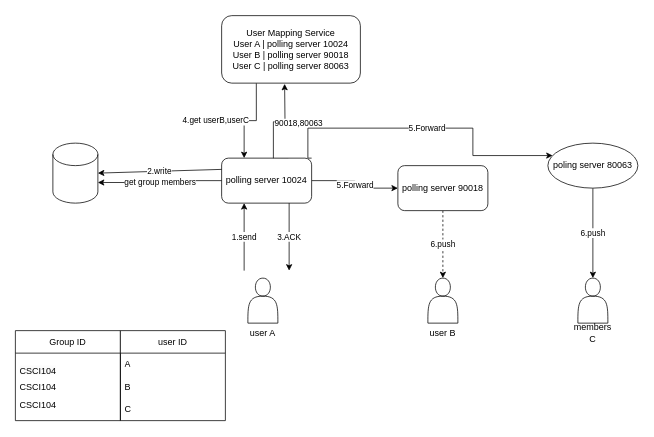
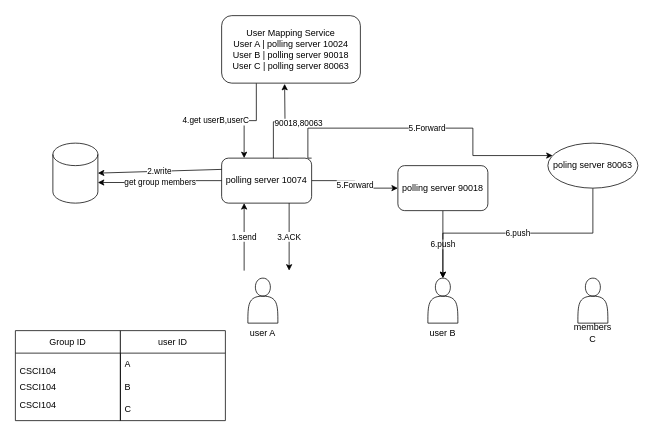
  <mxCell id="0" />
  <mxCell id="1" parent="0" />
  <mxCell id="2" value="4.get userB,userC" style="edgeStyle=orthogonalEdgeStyle;rounded=0;orthogonalLoop=1;jettySize=auto;html=1;entryX=0.25;entryY=0;entryDx=0;entryDy=0;exitX=0.25;exitY=1;exitDx=0;exitDy=0;align=right;" edge="1" parent="1" source="3" target="7"><mxGeometry relative="1" as="geometry" /></mxCell>
  <mxCell id="3" value="User Mapping Service&lt;div&gt;User A | polling server 10024&lt;/div&gt;&lt;div&gt;User B | polling server 90018&lt;/div&gt;&lt;div&gt;User C | polling server 80063&lt;/div&gt;" style="rounded=1;whiteSpace=wrap;html=1;" vertex="1" parent="1"><mxGeometry x="295" y="20" width="185" height="90" as="geometry" /></mxCell>
  <mxCell id="4" value="90018,80063" style="edgeStyle=orthogonalEdgeStyle;rounded=0;orthogonalLoop=1;jettySize=auto;html=1;exitX=0.75;exitY=0;exitDx=0;exitDy=0;align=left;" edge="1" parent="1"><mxGeometry relative="1" as="geometry"><mxPoint x="384" y="211" as="sourcePoint" /><mxPoint x="379" y="111" as="targetPoint" /></mxGeometry></mxCell>
  <mxCell id="5" value="5.Forward" style="edgeStyle=orthogonalEdgeStyle;rounded=0;orthogonalLoop=1;jettySize=auto;html=1;entryX=0;entryY=0.25;entryDx=0;entryDy=0;exitX=1;exitY=0;exitDx=0;exitDy=0;" edge="1" parent="1" source="7" target="11"><mxGeometry relative="1" as="geometry"><Array as="points"><mxPoint x="410" y="210" /><mxPoint x="410" y="170" /><mxPoint x="630" y="170" /></Array></mxGeometry></mxCell>
  <mxCell id="6" value="5.Forward" style="edgeStyle=orthogonalEdgeStyle;rounded=0;orthogonalLoop=1;jettySize=auto;html=1;" edge="1" parent="1" source="7" target="9"><mxGeometry relative="1" as="geometry" /></mxCell>
- <mxCell id="7" value="polling server 10024" style="rounded=1;whiteSpace=wrap;html=1;" vertex="1" parent="1"><mxGeometry x="295" y="210" width="120" height="60" as="geometry" /></mxCell>
- <mxCell id="8" value="6.push" style="edgeStyle=orthogonalEdgeStyle;rounded=0;orthogonalLoop=1;jettySize=auto;html=1;dashed=1;" edge="1" parent="1" source="9" target="18"><mxGeometry relative="1" as="geometry" /></mxCell>
+ <mxCell id="7" value="polling server 10074" style="rounded=1;whiteSpace=wrap;html=1;" vertex="1" parent="1"><mxGeometry x="295" y="210" width="120" height="60" as="geometry" /></mxCell>
+ <mxCell id="8" value="6.push" style="edgeStyle=orthogonalEdgeStyle;rounded=0;orthogonalLoop=1;jettySize=auto;html=1;" edge="1" parent="1" source="9" target="18"><mxGeometry relative="1" as="geometry" /></mxCell>
  <mxCell id="9" value="polling server 90018" style="rounded=1;whiteSpace=wrap;html=1;" vertex="1" parent="1"><mxGeometry x="530" y="220" width="120" height="60" as="geometry" /></mxCell>
- <mxCell id="10" value="6.push" style="edgeStyle=orthogonalEdgeStyle;rounded=0;orthogonalLoop=1;jettySize=auto;html=1;exitX=0.5;exitY=1;exitDx=0;exitDy=0;entryX=0.5;entryY=0;entryDx=0;entryDy=0;" edge="1" parent="1" source="11" target="19"><mxGeometry relative="1" as="geometry" /></mxCell>
+ <mxCell id="10" value="6.push" style="edgeStyle=orthogonalEdgeStyle;rounded=0;orthogonalLoop=1;jettySize=auto;html=1;exitX=0.5;exitY=1;exitDx=0;exitDy=0;" edge="1" parent="1" source="11" target="18"><mxGeometry relative="1" as="geometry" /></mxCell>
  <mxCell id="11" value="poling server 80063" style="ellipse;whiteSpace=wrap;html=1;" vertex="1" parent="1"><mxGeometry x="730" y="190" width="120" height="60" as="geometry" /></mxCell>
  <mxCell id="12" value="" style="shape=cylinder3;whiteSpace=wrap;html=1;boundedLbl=1;backgroundOutline=1;size=15;" vertex="1" parent="1"><mxGeometry x="70" y="190" width="60" height="80" as="geometry" /></mxCell>
  <mxCell id="13" value="get group members" style="edgeStyle=orthogonalEdgeStyle;rounded=0;orthogonalLoop=1;jettySize=auto;html=1;entryX=1;entryY=0;entryDx=0;entryDy=52.5;entryPerimeter=0;exitX=0;exitY=0.5;exitDx=0;exitDy=0;" edge="1" parent="1" source="7" target="12"><mxGeometry relative="1" as="geometry"><mxPoint x="290" y="220" as="sourcePoint" /></mxGeometry></mxCell>
  <mxCell id="14" value="2.write" style="endArrow=classic;html=1;rounded=0;exitX=0;exitY=0.25;exitDx=0;exitDy=0;entryX=1;entryY=0.5;entryDx=0;entryDy=0;entryPerimeter=0;" edge="1" parent="1" source="7" target="12"><mxGeometry width="50" height="50" relative="1" as="geometry"><mxPoint x="430" y="260" as="sourcePoint" /><mxPoint x="480" y="210" as="targetPoint" /></mxGeometry></mxCell>
  <mxCell id="15" value="3.ACK" style="endArrow=classic;html=1;rounded=0;exitX=0.75;exitY=1;exitDx=0;exitDy=0;" edge="1" parent="1" source="7"><mxGeometry width="50" height="50" relative="1" as="geometry"><mxPoint x="430" y="260" as="sourcePoint" /><mxPoint x="385" y="360" as="targetPoint" /></mxGeometry></mxCell>
  <mxCell id="16" value="1.send" style="endArrow=classic;html=1;rounded=0;entryX=0.25;entryY=1;entryDx=0;entryDy=0;" edge="1" parent="1" target="7"><mxGeometry width="50" height="50" relative="1" as="geometry"><mxPoint x="325" y="360" as="sourcePoint" /><mxPoint x="480" y="210" as="targetPoint" /></mxGeometry></mxCell>
  <mxCell id="17" value="&lt;div&gt;&lt;br&gt;&lt;/div&gt;&lt;div&gt;&lt;br&gt;&lt;/div&gt;&lt;div&gt;&lt;br&gt;&lt;/div&gt;&lt;div&gt;&lt;br&gt;&lt;/div&gt;&lt;div&gt;&lt;br&gt;&lt;/div&gt;&lt;div&gt;&lt;br&gt;&lt;/div&gt;user A" style="shape=actor;whiteSpace=wrap;html=1;" vertex="1" parent="1"><mxGeometry x="330" y="370" width="40" height="60" as="geometry" /></mxCell>
  <mxCell id="18" value="&lt;div&gt;&lt;br&gt;&lt;/div&gt;&lt;div&gt;&lt;br&gt;&lt;/div&gt;&lt;div&gt;&lt;br&gt;&lt;/div&gt;&lt;div&gt;&lt;br&gt;&lt;/div&gt;&lt;div&gt;&lt;br&gt;&lt;/div&gt;&lt;div&gt;&lt;br&gt;&lt;/div&gt;user B" style="shape=actor;whiteSpace=wrap;html=1;" vertex="1" parent="1"><mxGeometry x="570" y="370" width="40" height="60" as="geometry" /></mxCell>
  <mxCell id="19" value="&lt;div&gt;&lt;br&gt;&lt;/div&gt;&lt;div&gt;&lt;br&gt;&lt;/div&gt;&lt;div&gt;&lt;br&gt;&lt;/div&gt;&lt;div&gt;&lt;br&gt;&lt;/div&gt;&lt;div&gt;&lt;br&gt;&lt;/div&gt;&lt;div&gt;&lt;br&gt;&lt;/div&gt;members C" style="shape=actor;whiteSpace=wrap;html=1;" vertex="1" parent="1"><mxGeometry x="770" y="370" width="40" height="60" as="geometry" /></mxCell>
  <mxCell id="20" value="Group ID" style="swimlane;fontStyle=0;childLayout=stackLayout;horizontal=1;startSize=30;horizontalStack=0;resizeParent=1;resizeParentMax=0;resizeLast=0;collapsible=1;marginBottom=0;whiteSpace=wrap;html=1;" vertex="1" parent="1"><mxGeometry x="20" y="440" width="140" height="120" as="geometry" /></mxCell>
  <mxCell id="21" value="&#10;&lt;span style=&quot;color: rgb(0, 0, 0); font-family: Helvetica; font-size: 12px; font-style: normal; font-variant-ligatures: normal; font-variant-caps: normal; font-weight: 400; letter-spacing: normal; orphans: 2; text-align: left; text-indent: 0px; text-transform: none; widows: 2; word-spacing: 0px; -webkit-text-stroke-width: 0px; white-space: normal; background-color: rgb(251, 251, 251); text-decoration-thickness: initial; text-decoration-style: initial; text-decoration-color: initial; display: inline !important; float: none;&quot;&gt;CSCI104&lt;/span&gt;&#10;&#10;" style="text;strokeColor=none;fillColor=none;align=left;verticalAlign=middle;spacingLeft=4;spacingRight=4;overflow=hidden;points=[[0,0.5],[1,0.5]];portConstraint=eastwest;rotatable=0;whiteSpace=wrap;html=1;" vertex="1" parent="20"><mxGeometry y="30" width="140" height="30" as="geometry" /></mxCell>
  <mxCell id="22" value="CSCI104" style="text;strokeColor=none;fillColor=none;align=left;verticalAlign=middle;spacingLeft=4;spacingRight=4;overflow=hidden;points=[[0,0.5],[1,0.5]];portConstraint=eastwest;rotatable=0;whiteSpace=wrap;html=1;" vertex="1" parent="20"><mxGeometry y="60" width="140" height="30" as="geometry" /></mxCell>
  <mxCell id="23" value="CSCI10&lt;span style=&quot;background-color: initial;&quot;&gt;4&lt;/span&gt;&lt;div&gt;&lt;span style=&quot;background-color: initial;&quot;&gt;&lt;br&gt;&lt;/span&gt;&lt;/div&gt;" style="text;strokeColor=none;fillColor=none;align=left;verticalAlign=middle;spacingLeft=4;spacingRight=4;overflow=hidden;points=[[0,0.5],[1,0.5]];portConstraint=eastwest;rotatable=0;whiteSpace=wrap;html=1;" vertex="1" parent="20"><mxGeometry y="90" width="140" height="30" as="geometry" /></mxCell>
  <mxCell id="24" value="user ID" style="swimlane;fontStyle=0;childLayout=stackLayout;horizontal=1;startSize=30;horizontalStack=0;resizeParent=1;resizeParentMax=0;resizeLast=0;collapsible=1;marginBottom=0;whiteSpace=wrap;html=1;" vertex="1" parent="1"><mxGeometry x="160" y="440" width="140" height="120" as="geometry" /></mxCell>
  <mxCell id="25" value="A" style="text;strokeColor=none;fillColor=none;align=left;verticalAlign=middle;spacingLeft=4;spacingRight=4;overflow=hidden;points=[[0,0.5],[1,0.5]];portConstraint=eastwest;rotatable=0;whiteSpace=wrap;html=1;" vertex="1" parent="24"><mxGeometry y="30" width="140" height="30" as="geometry" /></mxCell>
  <mxCell id="26" value="B" style="text;strokeColor=none;fillColor=none;align=left;verticalAlign=middle;spacingLeft=4;spacingRight=4;overflow=hidden;points=[[0,0.5],[1,0.5]];portConstraint=eastwest;rotatable=0;whiteSpace=wrap;html=1;" vertex="1" parent="24"><mxGeometry y="60" width="140" height="30" as="geometry" /></mxCell>
  <mxCell id="27" value="C" style="text;strokeColor=none;fillColor=none;align=left;verticalAlign=middle;spacingLeft=4;spacingRight=4;overflow=hidden;points=[[0,0.5],[1,0.5]];portConstraint=eastwest;rotatable=0;whiteSpace=wrap;html=1;" vertex="1" parent="24"><mxGeometry y="90" width="140" height="30" as="geometry" /></mxCell>
